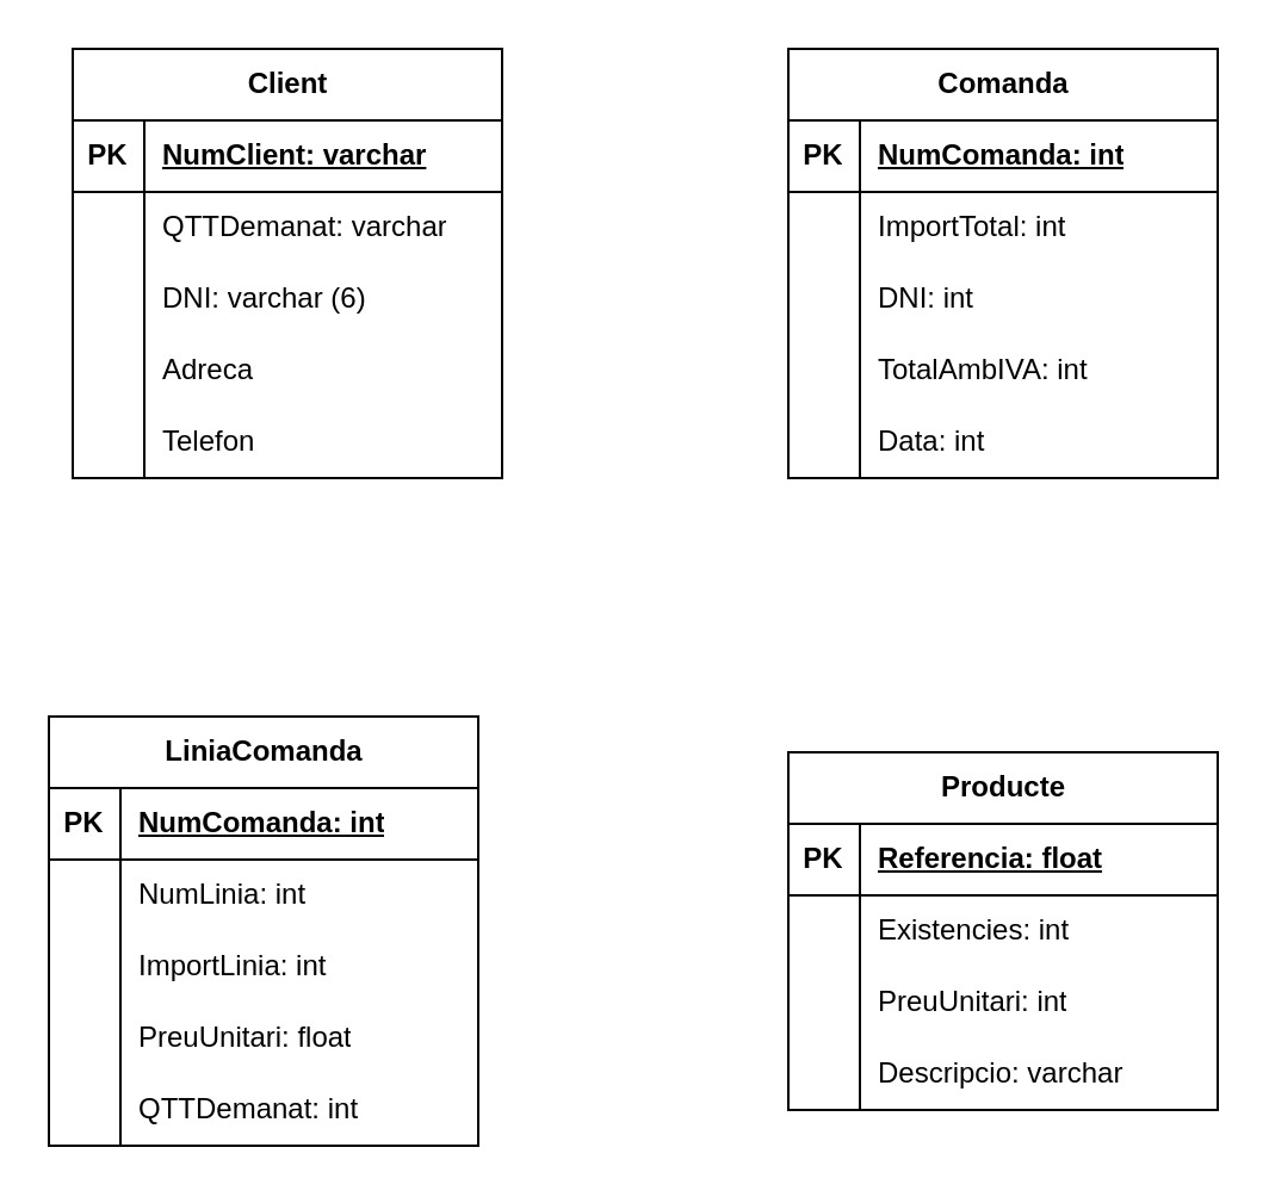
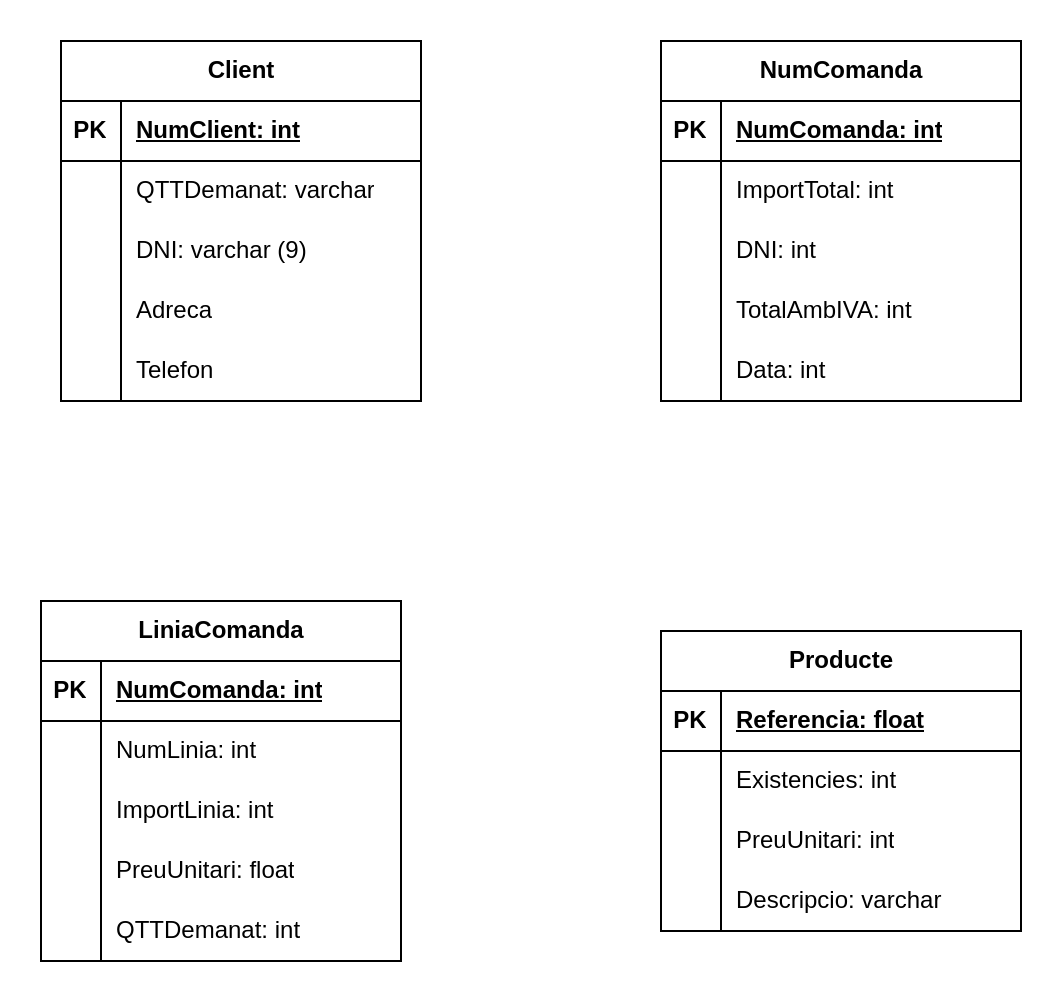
  <mxCell id="0" />
  <mxCell id="1" parent="0" />
  <mxCell id="2" value="&lt;div&gt;Client&lt;/div&gt;" style="shape=table;startSize=30;container=1;collapsible=1;childLayout=tableLayout;fixedRows=1;rowLines=0;fontStyle=1;align=center;resizeLast=1;html=1;" vertex="1" parent="1"><mxGeometry x="30" y="20" width="180" height="180" as="geometry" /></mxCell>
  <mxCell id="3" value="" style="shape=tableRow;horizontal=0;startSize=0;swimlaneHead=0;swimlaneBody=0;fillColor=none;collapsible=0;dropTarget=0;points=[[0,0.5],[1,0.5]];portConstraint=eastwest;top=0;left=0;right=0;bottom=1;" vertex="1" parent="2"><mxGeometry y="30" width="180" height="30" as="geometry" /></mxCell>
  <mxCell id="4" value="PK" style="shape=partialRectangle;connectable=0;fillColor=none;top=0;left=0;bottom=0;right=0;fontStyle=1;overflow=hidden;whiteSpace=wrap;html=1;" vertex="1" parent="3"><mxGeometry width="30" height="30" as="geometry"><mxRectangle width="30" height="30" as="alternateBounds" /></mxGeometry></mxCell>
- <mxCell id="5" value="NumClient: varchar" style="shape=partialRectangle;connectable=0;fillColor=none;top=0;left=0;bottom=0;right=0;align=left;spacingLeft=6;fontStyle=5;overflow=hidden;whiteSpace=wrap;html=1;" vertex="1" parent="3"><mxGeometry x="30" width="150" height="30" as="geometry"><mxRectangle width="150" height="30" as="alternateBounds" /></mxGeometry></mxCell>
+ <mxCell id="5" value="NumClient: int" style="shape=partialRectangle;connectable=0;fillColor=none;top=0;left=0;bottom=0;right=0;align=left;spacingLeft=6;fontStyle=5;overflow=hidden;whiteSpace=wrap;html=1;" vertex="1" parent="3"><mxGeometry x="30" width="150" height="30" as="geometry"><mxRectangle width="150" height="30" as="alternateBounds" /></mxGeometry></mxCell>
  <mxCell id="6" value="" style="shape=tableRow;horizontal=0;startSize=0;swimlaneHead=0;swimlaneBody=0;fillColor=none;collapsible=0;dropTarget=0;points=[[0,0.5],[1,0.5]];portConstraint=eastwest;top=0;left=0;right=0;bottom=0;" vertex="1" parent="2"><mxGeometry y="60" width="180" height="30" as="geometry" /></mxCell>
  <mxCell id="7" value="" style="shape=partialRectangle;connectable=0;fillColor=none;top=0;left=0;bottom=0;right=0;editable=1;overflow=hidden;whiteSpace=wrap;html=1;" vertex="1" parent="6"><mxGeometry width="30" height="30" as="geometry"><mxRectangle width="30" height="30" as="alternateBounds" /></mxGeometry></mxCell>
  <mxCell id="8" value="QTTDemanat: varchar" style="shape=partialRectangle;connectable=0;fillColor=none;top=0;left=0;bottom=0;right=0;align=left;spacingLeft=6;overflow=hidden;whiteSpace=wrap;html=1;" vertex="1" parent="6"><mxGeometry x="30" width="150" height="30" as="geometry"><mxRectangle width="150" height="30" as="alternateBounds" /></mxGeometry></mxCell>
  <mxCell id="9" value="" style="shape=tableRow;horizontal=0;startSize=0;swimlaneHead=0;swimlaneBody=0;fillColor=none;collapsible=0;dropTarget=0;points=[[0,0.5],[1,0.5]];portConstraint=eastwest;top=0;left=0;right=0;bottom=0;" vertex="1" parent="2"><mxGeometry y="90" width="180" height="30" as="geometry" /></mxCell>
  <mxCell id="10" value="" style="shape=partialRectangle;connectable=0;fillColor=none;top=0;left=0;bottom=0;right=0;editable=1;overflow=hidden;whiteSpace=wrap;html=1;" vertex="1" parent="9"><mxGeometry width="30" height="30" as="geometry"><mxRectangle width="30" height="30" as="alternateBounds" /></mxGeometry></mxCell>
- <mxCell id="11" value="DNI: varchar (6)" style="shape=partialRectangle;connectable=0;fillColor=none;top=0;left=0;bottom=0;right=0;align=left;spacingLeft=6;overflow=hidden;whiteSpace=wrap;html=1;" vertex="1" parent="9"><mxGeometry x="30" width="150" height="30" as="geometry"><mxRectangle width="150" height="30" as="alternateBounds" /></mxGeometry></mxCell>
+ <mxCell id="11" value="DNI: varchar (9)" style="shape=partialRectangle;connectable=0;fillColor=none;top=0;left=0;bottom=0;right=0;align=left;spacingLeft=6;overflow=hidden;whiteSpace=wrap;html=1;" vertex="1" parent="9"><mxGeometry x="30" width="150" height="30" as="geometry"><mxRectangle width="150" height="30" as="alternateBounds" /></mxGeometry></mxCell>
  <mxCell id="12" value="" style="shape=tableRow;horizontal=0;startSize=0;swimlaneHead=0;swimlaneBody=0;fillColor=none;collapsible=0;dropTarget=0;points=[[0,0.5],[1,0.5]];portConstraint=eastwest;top=0;left=0;right=0;bottom=0;" vertex="1" parent="2"><mxGeometry y="120" width="180" height="30" as="geometry" /></mxCell>
  <mxCell id="13" value="" style="shape=partialRectangle;connectable=0;fillColor=none;top=0;left=0;bottom=0;right=0;editable=1;overflow=hidden;whiteSpace=wrap;html=1;" vertex="1" parent="12"><mxGeometry width="30" height="30" as="geometry"><mxRectangle width="30" height="30" as="alternateBounds" /></mxGeometry></mxCell>
  <mxCell id="14" value="Adreca" style="shape=partialRectangle;connectable=0;fillColor=none;top=0;left=0;bottom=0;right=0;align=left;spacingLeft=6;overflow=hidden;whiteSpace=wrap;html=1;" vertex="1" parent="12"><mxGeometry x="30" width="150" height="30" as="geometry"><mxRectangle width="150" height="30" as="alternateBounds" /></mxGeometry></mxCell>
  <mxCell id="15" value="" style="shape=tableRow;horizontal=0;startSize=0;swimlaneHead=0;swimlaneBody=0;fillColor=none;collapsible=0;dropTarget=0;points=[[0,0.5],[1,0.5]];portConstraint=eastwest;top=0;left=0;right=0;bottom=0;" vertex="1" parent="2"><mxGeometry y="150" width="180" height="30" as="geometry" /></mxCell>
  <mxCell id="16" value="" style="shape=partialRectangle;connectable=0;fillColor=none;top=0;left=0;bottom=0;right=0;editable=1;overflow=hidden;whiteSpace=wrap;html=1;" vertex="1" parent="15"><mxGeometry width="30" height="30" as="geometry"><mxRectangle width="30" height="30" as="alternateBounds" /></mxGeometry></mxCell>
  <mxCell id="17" value="Telefon" style="shape=partialRectangle;connectable=0;fillColor=none;top=0;left=0;bottom=0;right=0;align=left;spacingLeft=6;overflow=hidden;whiteSpace=wrap;html=1;" vertex="1" parent="15"><mxGeometry x="30" width="150" height="30" as="geometry"><mxRectangle width="150" height="30" as="alternateBounds" /></mxGeometry></mxCell>
- <mxCell id="18" value="Comanda" style="shape=table;startSize=30;container=1;collapsible=1;childLayout=tableLayout;fixedRows=1;rowLines=0;fontStyle=1;align=center;resizeLast=1;html=1;" vertex="1" parent="1"><mxGeometry x="330" y="20" width="180" height="180" as="geometry" /></mxCell>
+ <mxCell id="18" value="NumComanda" style="shape=table;startSize=30;container=1;collapsible=1;childLayout=tableLayout;fixedRows=1;rowLines=0;fontStyle=1;align=center;resizeLast=1;html=1;" vertex="1" parent="1"><mxGeometry x="330" y="20" width="180" height="180" as="geometry" /></mxCell>
  <mxCell id="19" value="" style="shape=tableRow;horizontal=0;startSize=0;swimlaneHead=0;swimlaneBody=0;fillColor=none;collapsible=0;dropTarget=0;points=[[0,0.5],[1,0.5]];portConstraint=eastwest;top=0;left=0;right=0;bottom=1;" vertex="1" parent="18"><mxGeometry y="30" width="180" height="30" as="geometry" /></mxCell>
  <mxCell id="20" value="PK" style="shape=partialRectangle;connectable=0;fillColor=none;top=0;left=0;bottom=0;right=0;fontStyle=1;overflow=hidden;whiteSpace=wrap;html=1;" vertex="1" parent="19"><mxGeometry width="30" height="30" as="geometry"><mxRectangle width="30" height="30" as="alternateBounds" /></mxGeometry></mxCell>
  <mxCell id="21" value="NumComanda: int" style="shape=partialRectangle;connectable=0;fillColor=none;top=0;left=0;bottom=0;right=0;align=left;spacingLeft=6;fontStyle=5;overflow=hidden;whiteSpace=wrap;html=1;" vertex="1" parent="19"><mxGeometry x="30" width="150" height="30" as="geometry"><mxRectangle width="150" height="30" as="alternateBounds" /></mxGeometry></mxCell>
  <mxCell id="22" value="" style="shape=tableRow;horizontal=0;startSize=0;swimlaneHead=0;swimlaneBody=0;fillColor=none;collapsible=0;dropTarget=0;points=[[0,0.5],[1,0.5]];portConstraint=eastwest;top=0;left=0;right=0;bottom=0;" vertex="1" parent="18"><mxGeometry y="60" width="180" height="30" as="geometry" /></mxCell>
  <mxCell id="23" value="" style="shape=partialRectangle;connectable=0;fillColor=none;top=0;left=0;bottom=0;right=0;editable=1;overflow=hidden;whiteSpace=wrap;html=1;" vertex="1" parent="22"><mxGeometry width="30" height="30" as="geometry"><mxRectangle width="30" height="30" as="alternateBounds" /></mxGeometry></mxCell>
  <mxCell id="24" value="ImportTotal: int" style="shape=partialRectangle;connectable=0;fillColor=none;top=0;left=0;bottom=0;right=0;align=left;spacingLeft=6;overflow=hidden;whiteSpace=wrap;html=1;" vertex="1" parent="22"><mxGeometry x="30" width="150" height="30" as="geometry"><mxRectangle width="150" height="30" as="alternateBounds" /></mxGeometry></mxCell>
  <mxCell id="25" value="" style="shape=tableRow;horizontal=0;startSize=0;swimlaneHead=0;swimlaneBody=0;fillColor=none;collapsible=0;dropTarget=0;points=[[0,0.5],[1,0.5]];portConstraint=eastwest;top=0;left=0;right=0;bottom=0;" vertex="1" parent="18"><mxGeometry y="90" width="180" height="30" as="geometry" /></mxCell>
  <mxCell id="26" value="" style="shape=partialRectangle;connectable=0;fillColor=none;top=0;left=0;bottom=0;right=0;editable=1;overflow=hidden;whiteSpace=wrap;html=1;" vertex="1" parent="25"><mxGeometry width="30" height="30" as="geometry"><mxRectangle width="30" height="30" as="alternateBounds" /></mxGeometry></mxCell>
  <mxCell id="27" value="DNI: int" style="shape=partialRectangle;connectable=0;fillColor=none;top=0;left=0;bottom=0;right=0;align=left;spacingLeft=6;overflow=hidden;whiteSpace=wrap;html=1;" vertex="1" parent="25"><mxGeometry x="30" width="150" height="30" as="geometry"><mxRectangle width="150" height="30" as="alternateBounds" /></mxGeometry></mxCell>
  <mxCell id="28" value="" style="shape=tableRow;horizontal=0;startSize=0;swimlaneHead=0;swimlaneBody=0;fillColor=none;collapsible=0;dropTarget=0;points=[[0,0.5],[1,0.5]];portConstraint=eastwest;top=0;left=0;right=0;bottom=0;" vertex="1" parent="18"><mxGeometry y="120" width="180" height="30" as="geometry" /></mxCell>
  <mxCell id="29" value="" style="shape=partialRectangle;connectable=0;fillColor=none;top=0;left=0;bottom=0;right=0;editable=1;overflow=hidden;whiteSpace=wrap;html=1;" vertex="1" parent="28"><mxGeometry width="30" height="30" as="geometry"><mxRectangle width="30" height="30" as="alternateBounds" /></mxGeometry></mxCell>
  <mxCell id="30" value="TotalAmbIVA: int" style="shape=partialRectangle;connectable=0;fillColor=none;top=0;left=0;bottom=0;right=0;align=left;spacingLeft=6;overflow=hidden;whiteSpace=wrap;html=1;" vertex="1" parent="28"><mxGeometry x="30" width="150" height="30" as="geometry"><mxRectangle width="150" height="30" as="alternateBounds" /></mxGeometry></mxCell>
  <mxCell id="31" value="" style="shape=tableRow;horizontal=0;startSize=0;swimlaneHead=0;swimlaneBody=0;fillColor=none;collapsible=0;dropTarget=0;points=[[0,0.5],[1,0.5]];portConstraint=eastwest;top=0;left=0;right=0;bottom=0;" vertex="1" parent="18"><mxGeometry y="150" width="180" height="30" as="geometry" /></mxCell>
  <mxCell id="32" value="" style="shape=partialRectangle;connectable=0;fillColor=none;top=0;left=0;bottom=0;right=0;editable=1;overflow=hidden;whiteSpace=wrap;html=1;" vertex="1" parent="31"><mxGeometry width="30" height="30" as="geometry"><mxRectangle width="30" height="30" as="alternateBounds" /></mxGeometry></mxCell>
  <mxCell id="33" value="&lt;div&gt;Data: int&lt;/div&gt;" style="shape=partialRectangle;connectable=0;fillColor=none;top=0;left=0;bottom=0;right=0;align=left;spacingLeft=6;overflow=hidden;whiteSpace=wrap;html=1;" vertex="1" parent="31"><mxGeometry x="30" width="150" height="30" as="geometry"><mxRectangle width="150" height="30" as="alternateBounds" /></mxGeometry></mxCell>
  <mxCell id="34" value="LiniaComanda" style="shape=table;startSize=30;container=1;collapsible=1;childLayout=tableLayout;fixedRows=1;rowLines=0;fontStyle=1;align=center;resizeLast=1;html=1;" vertex="1" parent="1"><mxGeometry x="20" y="300" width="180" height="180" as="geometry" /></mxCell>
  <mxCell id="35" value="" style="shape=tableRow;horizontal=0;startSize=0;swimlaneHead=0;swimlaneBody=0;fillColor=none;collapsible=0;dropTarget=0;points=[[0,0.5],[1,0.5]];portConstraint=eastwest;top=0;left=0;right=0;bottom=1;" vertex="1" parent="34"><mxGeometry y="30" width="180" height="30" as="geometry" /></mxCell>
  <mxCell id="36" value="PK" style="shape=partialRectangle;connectable=0;fillColor=none;top=0;left=0;bottom=0;right=0;fontStyle=1;overflow=hidden;whiteSpace=wrap;html=1;" vertex="1" parent="35"><mxGeometry width="30" height="30" as="geometry"><mxRectangle width="30" height="30" as="alternateBounds" /></mxGeometry></mxCell>
  <mxCell id="37" value="NumComanda: int" style="shape=partialRectangle;connectable=0;fillColor=none;top=0;left=0;bottom=0;right=0;align=left;spacingLeft=6;fontStyle=5;overflow=hidden;whiteSpace=wrap;html=1;" vertex="1" parent="35"><mxGeometry x="30" width="150" height="30" as="geometry"><mxRectangle width="150" height="30" as="alternateBounds" /></mxGeometry></mxCell>
  <mxCell id="38" value="" style="shape=tableRow;horizontal=0;startSize=0;swimlaneHead=0;swimlaneBody=0;fillColor=none;collapsible=0;dropTarget=0;points=[[0,0.5],[1,0.5]];portConstraint=eastwest;top=0;left=0;right=0;bottom=0;" vertex="1" parent="34"><mxGeometry y="60" width="180" height="30" as="geometry" /></mxCell>
  <mxCell id="39" value="" style="shape=partialRectangle;connectable=0;fillColor=none;top=0;left=0;bottom=0;right=0;editable=1;overflow=hidden;whiteSpace=wrap;html=1;" vertex="1" parent="38"><mxGeometry width="30" height="30" as="geometry"><mxRectangle width="30" height="30" as="alternateBounds" /></mxGeometry></mxCell>
  <mxCell id="40" value="NumLinia: int" style="shape=partialRectangle;connectable=0;fillColor=none;top=0;left=0;bottom=0;right=0;align=left;spacingLeft=6;overflow=hidden;whiteSpace=wrap;html=1;" vertex="1" parent="38"><mxGeometry x="30" width="150" height="30" as="geometry"><mxRectangle width="150" height="30" as="alternateBounds" /></mxGeometry></mxCell>
  <mxCell id="41" value="" style="shape=tableRow;horizontal=0;startSize=0;swimlaneHead=0;swimlaneBody=0;fillColor=none;collapsible=0;dropTarget=0;points=[[0,0.5],[1,0.5]];portConstraint=eastwest;top=0;left=0;right=0;bottom=0;" vertex="1" parent="34"><mxGeometry y="90" width="180" height="30" as="geometry" /></mxCell>
  <mxCell id="42" value="" style="shape=partialRectangle;connectable=0;fillColor=none;top=0;left=0;bottom=0;right=0;editable=1;overflow=hidden;whiteSpace=wrap;html=1;" vertex="1" parent="41"><mxGeometry width="30" height="30" as="geometry"><mxRectangle width="30" height="30" as="alternateBounds" /></mxGeometry></mxCell>
  <mxCell id="43" value="ImportLinia: int" style="shape=partialRectangle;connectable=0;fillColor=none;top=0;left=0;bottom=0;right=0;align=left;spacingLeft=6;overflow=hidden;whiteSpace=wrap;html=1;" vertex="1" parent="41"><mxGeometry x="30" width="150" height="30" as="geometry"><mxRectangle width="150" height="30" as="alternateBounds" /></mxGeometry></mxCell>
  <mxCell id="44" value="" style="shape=tableRow;horizontal=0;startSize=0;swimlaneHead=0;swimlaneBody=0;fillColor=none;collapsible=0;dropTarget=0;points=[[0,0.5],[1,0.5]];portConstraint=eastwest;top=0;left=0;right=0;bottom=0;" vertex="1" parent="34"><mxGeometry y="120" width="180" height="30" as="geometry" /></mxCell>
  <mxCell id="45" value="" style="shape=partialRectangle;connectable=0;fillColor=none;top=0;left=0;bottom=0;right=0;editable=1;overflow=hidden;whiteSpace=wrap;html=1;" vertex="1" parent="44"><mxGeometry width="30" height="30" as="geometry"><mxRectangle width="30" height="30" as="alternateBounds" /></mxGeometry></mxCell>
  <mxCell id="46" value="PreuUnitari: float" style="shape=partialRectangle;connectable=0;fillColor=none;top=0;left=0;bottom=0;right=0;align=left;spacingLeft=6;overflow=hidden;whiteSpace=wrap;html=1;" vertex="1" parent="44"><mxGeometry x="30" width="150" height="30" as="geometry"><mxRectangle width="150" height="30" as="alternateBounds" /></mxGeometry></mxCell>
  <mxCell id="47" value="" style="shape=tableRow;horizontal=0;startSize=0;swimlaneHead=0;swimlaneBody=0;fillColor=none;collapsible=0;dropTarget=0;points=[[0,0.5],[1,0.5]];portConstraint=eastwest;top=0;left=0;right=0;bottom=0;" vertex="1" parent="34"><mxGeometry y="150" width="180" height="30" as="geometry" /></mxCell>
  <mxCell id="48" value="" style="shape=partialRectangle;connectable=0;fillColor=none;top=0;left=0;bottom=0;right=0;editable=1;overflow=hidden;whiteSpace=wrap;html=1;" vertex="1" parent="47"><mxGeometry width="30" height="30" as="geometry"><mxRectangle width="30" height="30" as="alternateBounds" /></mxGeometry></mxCell>
  <mxCell id="49" value="QTTDemanat: int" style="shape=partialRectangle;connectable=0;fillColor=none;top=0;left=0;bottom=0;right=0;align=left;spacingLeft=6;overflow=hidden;whiteSpace=wrap;html=1;" vertex="1" parent="47"><mxGeometry x="30" width="150" height="30" as="geometry"><mxRectangle width="150" height="30" as="alternateBounds" /></mxGeometry></mxCell>
  <mxCell id="50" value="Producte" style="shape=table;startSize=30;container=1;collapsible=1;childLayout=tableLayout;fixedRows=1;rowLines=0;fontStyle=1;align=center;resizeLast=1;html=1;" vertex="1" parent="1"><mxGeometry x="330" y="315" width="180" height="150" as="geometry" /></mxCell>
  <mxCell id="51" value="" style="shape=tableRow;horizontal=0;startSize=0;swimlaneHead=0;swimlaneBody=0;fillColor=none;collapsible=0;dropTarget=0;points=[[0,0.5],[1,0.5]];portConstraint=eastwest;top=0;left=0;right=0;bottom=1;" vertex="1" parent="50"><mxGeometry y="30" width="180" height="30" as="geometry" /></mxCell>
  <mxCell id="52" value="PK" style="shape=partialRectangle;connectable=0;fillColor=none;top=0;left=0;bottom=0;right=0;fontStyle=1;overflow=hidden;whiteSpace=wrap;html=1;" vertex="1" parent="51"><mxGeometry width="30" height="30" as="geometry"><mxRectangle width="30" height="30" as="alternateBounds" /></mxGeometry></mxCell>
  <mxCell id="53" value="Referencia: float" style="shape=partialRectangle;connectable=0;fillColor=none;top=0;left=0;bottom=0;right=0;align=left;spacingLeft=6;fontStyle=5;overflow=hidden;whiteSpace=wrap;html=1;" vertex="1" parent="51"><mxGeometry x="30" width="150" height="30" as="geometry"><mxRectangle width="150" height="30" as="alternateBounds" /></mxGeometry></mxCell>
  <mxCell id="54" value="" style="shape=tableRow;horizontal=0;startSize=0;swimlaneHead=0;swimlaneBody=0;fillColor=none;collapsible=0;dropTarget=0;points=[[0,0.5],[1,0.5]];portConstraint=eastwest;top=0;left=0;right=0;bottom=0;" vertex="1" parent="50"><mxGeometry y="60" width="180" height="30" as="geometry" /></mxCell>
  <mxCell id="55" value="" style="shape=partialRectangle;connectable=0;fillColor=none;top=0;left=0;bottom=0;right=0;editable=1;overflow=hidden;whiteSpace=wrap;html=1;" vertex="1" parent="54"><mxGeometry width="30" height="30" as="geometry"><mxRectangle width="30" height="30" as="alternateBounds" /></mxGeometry></mxCell>
  <mxCell id="56" value="Existencies: int" style="shape=partialRectangle;connectable=0;fillColor=none;top=0;left=0;bottom=0;right=0;align=left;spacingLeft=6;overflow=hidden;whiteSpace=wrap;html=1;" vertex="1" parent="54"><mxGeometry x="30" width="150" height="30" as="geometry"><mxRectangle width="150" height="30" as="alternateBounds" /></mxGeometry></mxCell>
  <mxCell id="57" value="" style="shape=tableRow;horizontal=0;startSize=0;swimlaneHead=0;swimlaneBody=0;fillColor=none;collapsible=0;dropTarget=0;points=[[0,0.5],[1,0.5]];portConstraint=eastwest;top=0;left=0;right=0;bottom=0;" vertex="1" parent="50"><mxGeometry y="90" width="180" height="30" as="geometry" /></mxCell>
  <mxCell id="58" value="" style="shape=partialRectangle;connectable=0;fillColor=none;top=0;left=0;bottom=0;right=0;editable=1;overflow=hidden;whiteSpace=wrap;html=1;" vertex="1" parent="57"><mxGeometry width="30" height="30" as="geometry"><mxRectangle width="30" height="30" as="alternateBounds" /></mxGeometry></mxCell>
  <mxCell id="59" value="PreuUnitari: int" style="shape=partialRectangle;connectable=0;fillColor=none;top=0;left=0;bottom=0;right=0;align=left;spacingLeft=6;overflow=hidden;whiteSpace=wrap;html=1;" vertex="1" parent="57"><mxGeometry x="30" width="150" height="30" as="geometry"><mxRectangle width="150" height="30" as="alternateBounds" /></mxGeometry></mxCell>
  <mxCell id="60" value="" style="shape=tableRow;horizontal=0;startSize=0;swimlaneHead=0;swimlaneBody=0;fillColor=none;collapsible=0;dropTarget=0;points=[[0,0.5],[1,0.5]];portConstraint=eastwest;top=0;left=0;right=0;bottom=0;" vertex="1" parent="50"><mxGeometry y="120" width="180" height="30" as="geometry" /></mxCell>
  <mxCell id="61" value="" style="shape=partialRectangle;connectable=0;fillColor=none;top=0;left=0;bottom=0;right=0;editable=1;overflow=hidden;whiteSpace=wrap;html=1;" vertex="1" parent="60"><mxGeometry width="30" height="30" as="geometry"><mxRectangle width="30" height="30" as="alternateBounds" /></mxGeometry></mxCell>
  <mxCell id="62" value="Descripcio: varchar" style="shape=partialRectangle;connectable=0;fillColor=none;top=0;left=0;bottom=0;right=0;align=left;spacingLeft=6;overflow=hidden;whiteSpace=wrap;html=1;" vertex="1" parent="60"><mxGeometry x="30" width="150" height="30" as="geometry"><mxRectangle width="150" height="30" as="alternateBounds" /></mxGeometry></mxCell>
